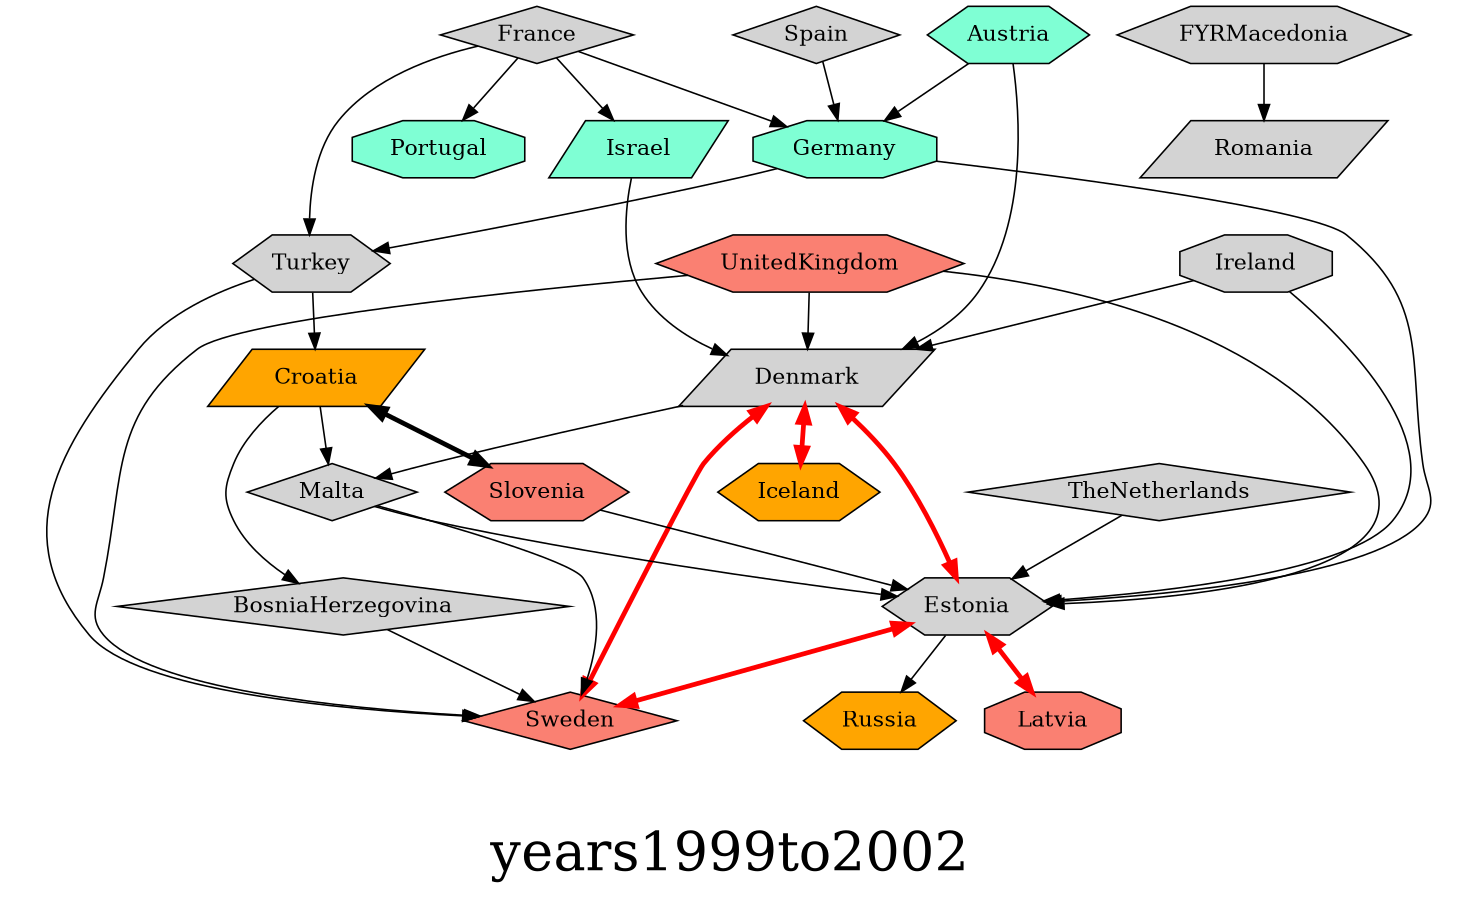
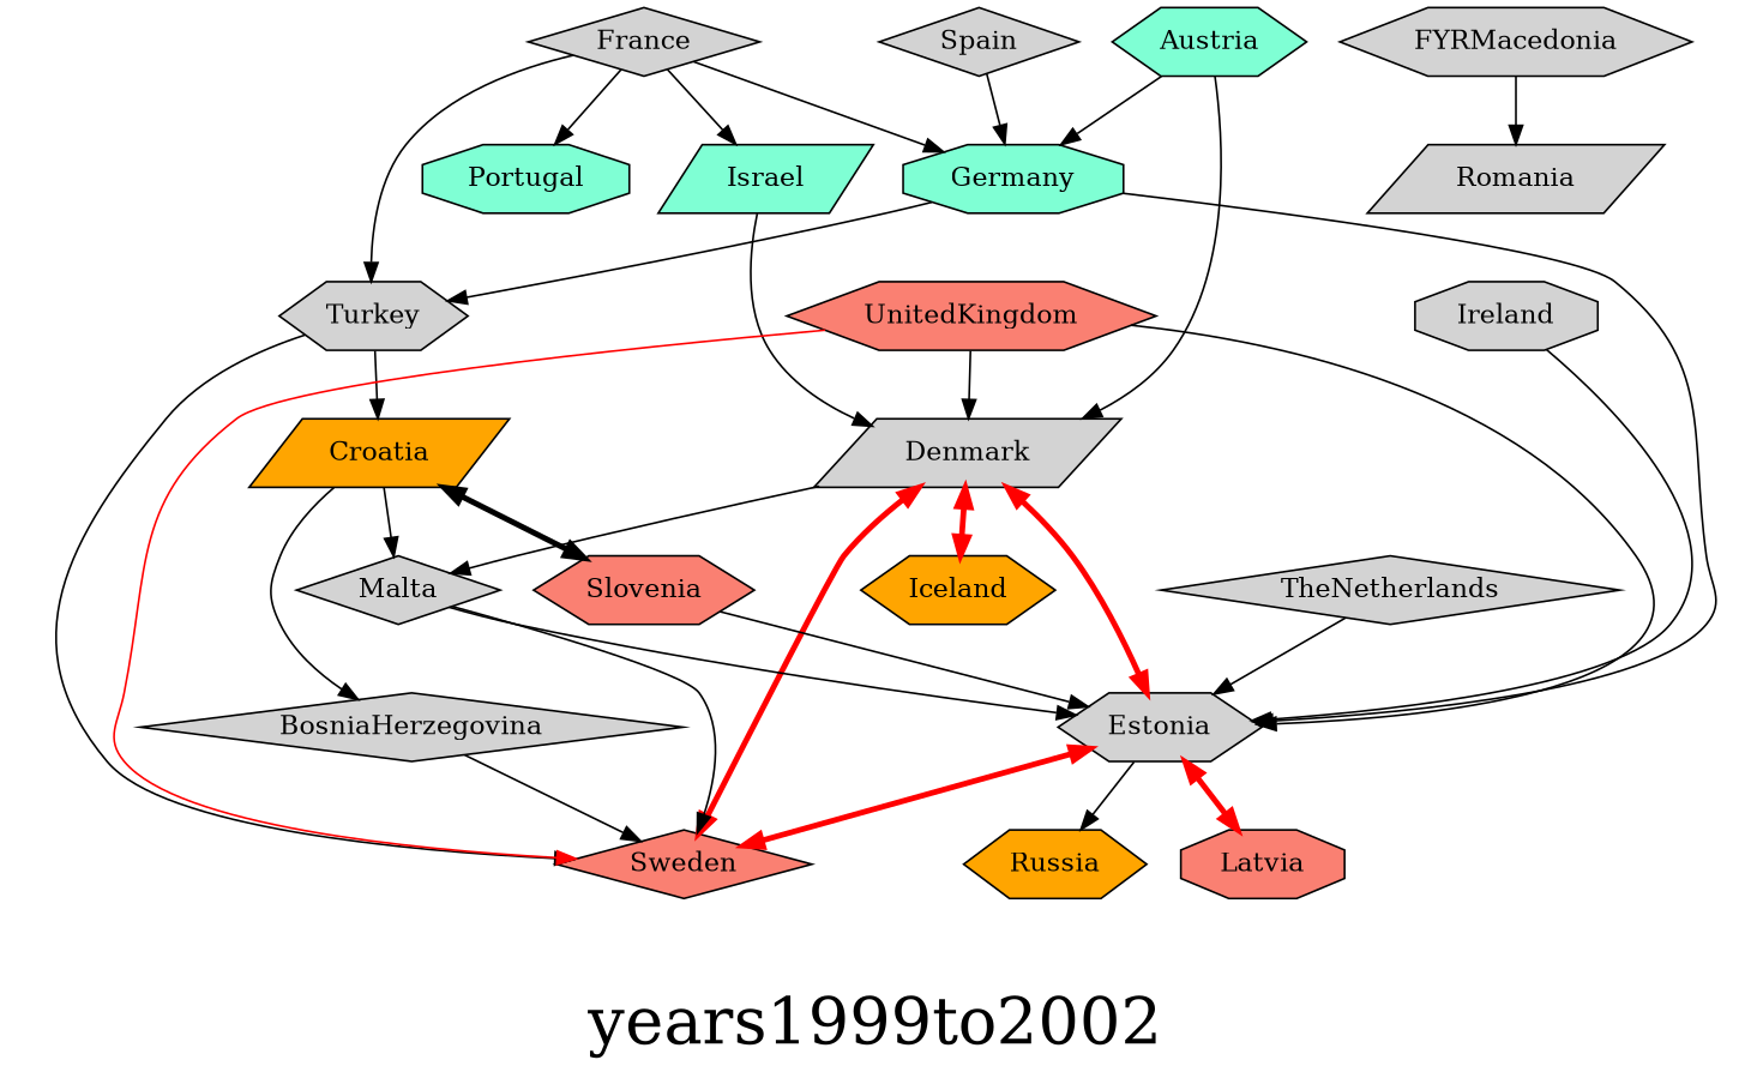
  digraph {
    fontsize=34
    label=years1999to2002
    node [fillcolor=lightgrey shape=hexagon style=filled]
    Austria [fillcolor=aquamarine]
    Germany [fillcolor=aquamarine shape=octagon]
    Denmark [shape=parallelogram]
    Estonia
    Turkey
    Sweden [fillcolor=salmon shape=diamond]
    Malta [shape=diamond]
    Iceland [fillcolor=orange]
    Latvia [fillcolor=salmon shape=octagon]
    Russia [fillcolor=orange]
    Croatia [fillcolor=orange shape=parallelogram]
    BosniaHerzegovina [shape=diamond]
    Slovenia [fillcolor=salmon]
    Romania [shape=parallelogram]
    FYRMacedonia
    France [shape=diamond]
    Israel [fillcolor=aquamarine shape=parallelogram]
    Portugal [fillcolor=aquamarine shape=octagon]
    Ireland [shape=octagon]
    Spain [shape=diamond]
    TheNetherlands [shape=diamond]
    UnitedKingdom [fillcolor=salmon]
    Austria -> Germany
    Austria -> Denmark
    Germany -> Estonia
    Germany -> Turkey
    Denmark -> Estonia [color=red dir=both penwidth=3]
    Denmark -> Sweden [color=red dir=both penwidth=3]
    Denmark -> Malta
    Denmark -> Iceland [color=red dir=both penwidth=3]
    Estonia -> Sweden [color=red dir=both penwidth=3]
    Estonia -> Latvia [color=red dir=both penwidth=3]
    Estonia -> Russia
    Turkey -> Sweden
    Turkey -> Croatia
    Malta -> Estonia
    Malta -> Sweden
    Croatia -> Malta
    Croatia -> BosniaHerzegovina
    Croatia -> Slovenia [color=black dir=both penwidth=3]
    BosniaHerzegovina -> Sweden
    Slovenia -> Estonia
    FYRMacedonia -> Romania
    France -> Germany
    France -> Turkey
    France -> Israel
    France -> Portugal
    Israel -> Denmark
-   Ireland -> Denmark
    Ireland -> Estonia
    Spain -> Germany
    TheNetherlands -> Estonia
    UnitedKingdom -> Denmark
    UnitedKingdom -> Estonia
-   UnitedKingdom -> Sweden
+   UnitedKingdom -> Sweden [color=red]
  }
